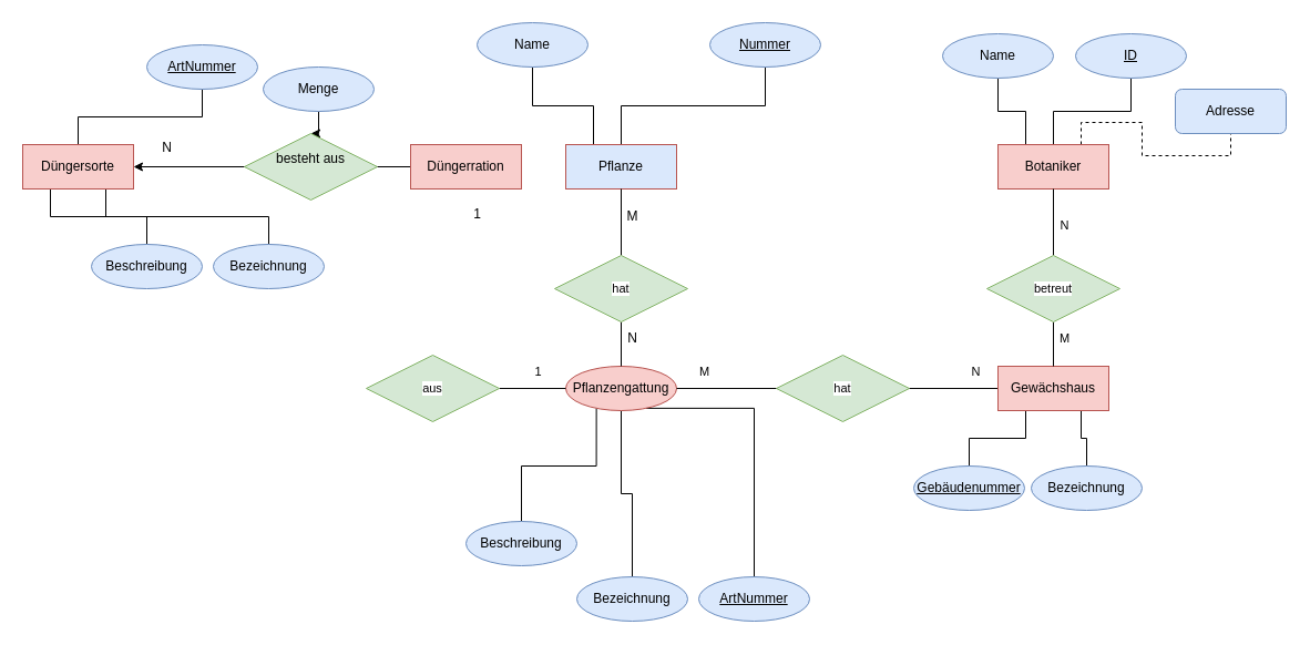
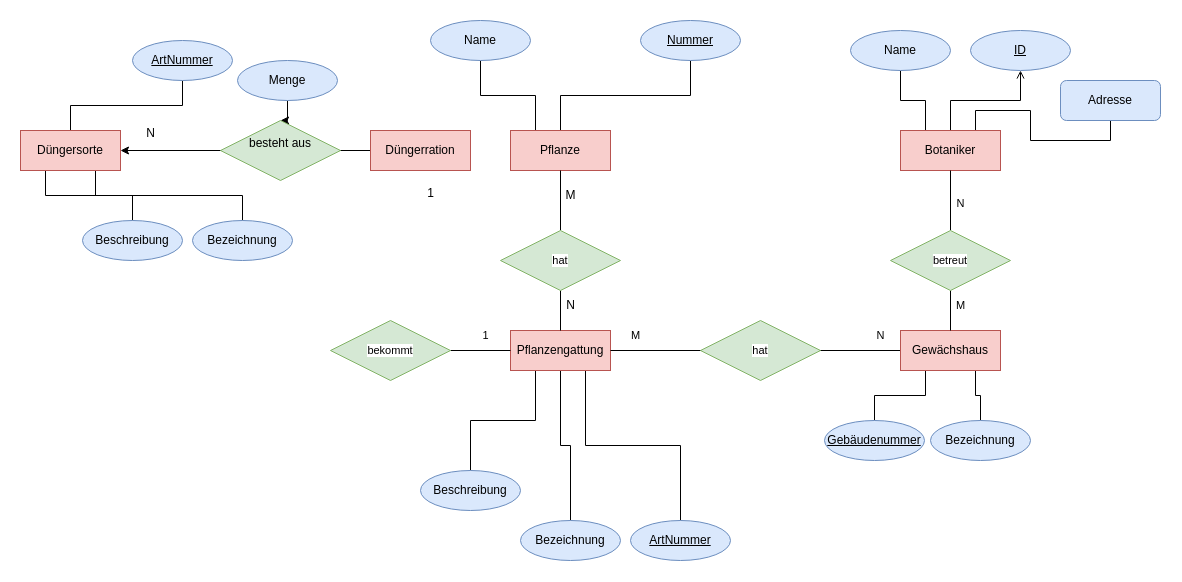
  <mxCell id="0" />
  <mxCell id="1" parent="0" />
  <mxCell id="2" style="edgeStyle=orthogonalEdgeStyle;rounded=0;orthogonalLoop=1;jettySize=auto;html=1;exitX=0.5;exitY=0;exitDx=0;exitDy=0;entryX=0.5;entryY=1;entryDx=0;entryDy=0;strokeColor=default;align=center;verticalAlign=middle;fontFamily=Helvetica;fontSize=11;fontColor=default;labelBackgroundColor=default;endArrow=none;endFill=0;" parent="1" source="4" target="24" edge="1"><mxGeometry relative="1" as="geometry" /></mxCell>
  <mxCell id="3" style="edgeStyle=orthogonalEdgeStyle;rounded=0;orthogonalLoop=1;jettySize=auto;html=1;exitX=0.25;exitY=0;exitDx=0;exitDy=0;entryX=0.5;entryY=1;entryDx=0;entryDy=0;endArrow=none;endFill=0;" parent="1" source="4" target="29" edge="1"><mxGeometry relative="1" as="geometry" /></mxCell>
- <mxCell id="4" value="Pflanze" style="whiteSpace=wrap;html=1;align=center;fillColor=#dae8fc;strokeColor=#b85450;" parent="1" vertex="1"><mxGeometry x="510" y="130" width="100" height="40" as="geometry" /></mxCell>
+ <mxCell id="4" value="Pflanze" style="whiteSpace=wrap;html=1;align=center;fillColor=#f8cecc;strokeColor=#b85450;" parent="1" vertex="1"><mxGeometry x="510" y="130" width="100" height="40" as="geometry" /></mxCell>
  <mxCell id="5" style="edgeStyle=orthogonalEdgeStyle;rounded=0;orthogonalLoop=1;jettySize=auto;html=1;exitX=0.25;exitY=1;exitDx=0;exitDy=0;entryX=0.5;entryY=0;entryDx=0;entryDy=0;strokeColor=default;align=center;verticalAlign=middle;fontFamily=Helvetica;fontSize=11;fontColor=default;labelBackgroundColor=default;endArrow=none;endFill=0;" parent="1" source="9" target="34" edge="1"><mxGeometry relative="1" as="geometry" /></mxCell>
  <mxCell id="6" style="edgeStyle=orthogonalEdgeStyle;rounded=0;orthogonalLoop=1;jettySize=auto;html=1;exitX=0.75;exitY=1;exitDx=0;exitDy=0;strokeColor=default;align=center;verticalAlign=middle;fontFamily=Helvetica;fontSize=11;fontColor=default;labelBackgroundColor=default;endArrow=none;endFill=0;" parent="1" source="9" target="32" edge="1"><mxGeometry relative="1" as="geometry" /></mxCell>
  <mxCell id="7" style="edgeStyle=orthogonalEdgeStyle;rounded=0;orthogonalLoop=1;jettySize=auto;html=1;exitX=0.5;exitY=1;exitDx=0;exitDy=0;entryX=0.5;entryY=0;entryDx=0;entryDy=0;strokeColor=default;align=center;verticalAlign=middle;fontFamily=Helvetica;fontSize=11;fontColor=default;labelBackgroundColor=default;endArrow=none;endFill=0;" parent="1" source="9" target="33" edge="1"><mxGeometry relative="1" as="geometry" /></mxCell>
  <mxCell id="8" style="edgeStyle=orthogonalEdgeStyle;rounded=0;orthogonalLoop=1;jettySize=auto;html=1;exitX=0.5;exitY=0;exitDx=0;exitDy=0;entryX=0.5;entryY=1;entryDx=0;entryDy=0;strokeColor=default;align=center;verticalAlign=middle;fontFamily=Helvetica;fontSize=11;fontColor=default;labelBackgroundColor=default;endArrow=none;endFill=0;" parent="1" source="37" target="4" edge="1"><mxGeometry relative="1" as="geometry" /></mxCell>
- <mxCell id="9" value="Pflanzengattung" style="ellipse;whiteSpace=wrap;html=1;align=center;fillColor=#f8cecc;strokeColor=#b85450;" parent="1" vertex="1"><mxGeometry x="510" y="330" width="100" height="40" as="geometry" /></mxCell>
+ <mxCell id="9" value="Pflanzengattung" style="whiteSpace=wrap;html=1;align=center;fillColor=#f8cecc;strokeColor=#b85450;" parent="1" vertex="1"><mxGeometry x="510" y="330" width="100" height="40" as="geometry" /></mxCell>
  <mxCell id="10" style="edgeStyle=orthogonalEdgeStyle;rounded=0;orthogonalLoop=1;jettySize=auto;html=1;exitX=0.25;exitY=1;exitDx=0;exitDy=0;entryX=0.5;entryY=0;entryDx=0;entryDy=0;strokeColor=default;align=center;verticalAlign=middle;fontFamily=Helvetica;fontSize=11;fontColor=default;labelBackgroundColor=default;endArrow=none;endFill=0;" parent="1" source="14" target="31" edge="1"><mxGeometry relative="1" as="geometry" /></mxCell>
  <mxCell id="11" style="edgeStyle=orthogonalEdgeStyle;rounded=0;orthogonalLoop=1;jettySize=auto;html=1;exitX=0.75;exitY=1;exitDx=0;exitDy=0;strokeColor=default;align=center;verticalAlign=middle;fontFamily=Helvetica;fontSize=11;fontColor=default;labelBackgroundColor=default;endArrow=none;endFill=0;" parent="1" source="14" target="30" edge="1"><mxGeometry relative="1" as="geometry" /></mxCell>
  <mxCell id="12" style="edgeStyle=orthogonalEdgeStyle;rounded=0;orthogonalLoop=1;jettySize=auto;html=1;exitX=0.5;exitY=0;exitDx=0;exitDy=0;entryX=0.5;entryY=1;entryDx=0;entryDy=0;strokeColor=default;align=center;verticalAlign=middle;fontFamily=Helvetica;fontSize=11;fontColor=default;labelBackgroundColor=default;endArrow=none;endFill=0;" parent="1" source="14" target="25" edge="1"><mxGeometry relative="1" as="geometry" /></mxCell>
  <mxCell id="13" style="edgeStyle=orthogonalEdgeStyle;rounded=0;orthogonalLoop=1;jettySize=auto;html=1;exitX=1;exitY=0.5;exitDx=0;exitDy=0;strokeColor=default;align=center;verticalAlign=middle;fontFamily=Helvetica;fontSize=11;fontColor=default;labelBackgroundColor=default;endArrow=none;endFill=0;" parent="1" source="46" target="9" edge="1"><mxGeometry relative="1" as="geometry" /></mxCell>
  <mxCell id="14" value="Düngersorte" style="whiteSpace=wrap;html=1;align=center;fillColor=#f8cecc;strokeColor=#b85450;" parent="1" vertex="1"><mxGeometry x="20" y="130" width="100" height="40" as="geometry" /></mxCell>
  <mxCell id="15" style="edgeStyle=orthogonalEdgeStyle;rounded=0;orthogonalLoop=1;jettySize=auto;html=1;exitX=0.75;exitY=1;exitDx=0;exitDy=0;entryX=0.5;entryY=0;entryDx=0;entryDy=0;strokeColor=default;align=center;verticalAlign=middle;fontFamily=Helvetica;fontSize=11;fontColor=default;labelBackgroundColor=default;endArrow=none;endFill=0;" parent="1" source="18" target="28" edge="1"><mxGeometry relative="1" as="geometry" /></mxCell>
  <mxCell id="16" style="edgeStyle=orthogonalEdgeStyle;rounded=0;orthogonalLoop=1;jettySize=auto;html=1;exitX=0.25;exitY=1;exitDx=0;exitDy=0;entryX=0.5;entryY=0;entryDx=0;entryDy=0;strokeColor=default;align=center;verticalAlign=middle;fontFamily=Helvetica;fontSize=11;fontColor=default;labelBackgroundColor=default;endArrow=none;endFill=0;" parent="1" source="18" target="23" edge="1"><mxGeometry relative="1" as="geometry" /></mxCell>
  <mxCell id="17" style="edgeStyle=orthogonalEdgeStyle;rounded=0;orthogonalLoop=1;jettySize=auto;html=1;exitX=0;exitY=0.5;exitDx=0;exitDy=0;entryX=1;entryY=0.5;entryDx=0;entryDy=0;strokeColor=default;align=center;verticalAlign=middle;fontFamily=Helvetica;fontSize=11;fontColor=default;labelBackgroundColor=default;endArrow=none;endFill=0;" parent="1" source="18" target="9" edge="1"><mxGeometry relative="1" as="geometry" /></mxCell>
  <mxCell id="18" value="Gewächshaus" style="whiteSpace=wrap;html=1;align=center;fillColor=#f8cecc;strokeColor=#b85450;" parent="1" vertex="1"><mxGeometry x="900" y="330" width="100" height="40" as="geometry" /></mxCell>
- <mxCell id="19" style="edgeStyle=orthogonalEdgeStyle;rounded=0;orthogonalLoop=1;jettySize=auto;html=1;exitX=0.5;exitY=0;exitDx=0;exitDy=0;entryX=0.5;entryY=1;entryDx=0;entryDy=0;strokeColor=default;align=center;verticalAlign=middle;fontFamily=Helvetica;fontSize=11;fontColor=default;labelBackgroundColor=default;endArrow=none;endFill=0;" parent="1" source="22" target="26" edge="1"><mxGeometry relative="1" as="geometry" /></mxCell>
- <mxCell id="20" style="edgeStyle=orthogonalEdgeStyle;rounded=0;orthogonalLoop=1;jettySize=auto;html=1;exitX=0.75;exitY=0;exitDx=0;exitDy=0;entryX=0.5;entryY=1;entryDx=0;entryDy=0;strokeColor=default;align=center;verticalAlign=middle;fontFamily=Helvetica;fontSize=11;fontColor=default;labelBackgroundColor=default;endArrow=none;endFill=0;dashed=1;" parent="1" source="22" target="27" edge="1"><mxGeometry relative="1" as="geometry" /></mxCell>
+ <mxCell id="19" style="edgeStyle=orthogonalEdgeStyle;rounded=0;orthogonalLoop=1;jettySize=auto;html=1;exitX=0.5;exitY=0;exitDx=0;exitDy=0;entryX=0.5;entryY=1;entryDx=0;entryDy=0;strokeColor=default;align=center;verticalAlign=middle;fontFamily=Helvetica;fontSize=11;fontColor=default;labelBackgroundColor=default;endArrow=open;endFill=0;" parent="1" source="22" target="26" edge="1"><mxGeometry relative="1" as="geometry" /></mxCell>
+ <mxCell id="20" style="edgeStyle=orthogonalEdgeStyle;rounded=0;orthogonalLoop=1;jettySize=auto;html=1;exitX=0.75;exitY=0;exitDx=0;exitDy=0;entryX=0.5;entryY=1;entryDx=0;entryDy=0;strokeColor=default;align=center;verticalAlign=middle;fontFamily=Helvetica;fontSize=11;fontColor=default;labelBackgroundColor=default;endArrow=none;endFill=0;" parent="1" source="22" target="27" edge="1"><mxGeometry relative="1" as="geometry" /></mxCell>
  <mxCell id="21" style="edgeStyle=orthogonalEdgeStyle;rounded=0;orthogonalLoop=1;jettySize=auto;html=1;exitX=0.25;exitY=0;exitDx=0;exitDy=0;entryX=0.5;entryY=1;entryDx=0;entryDy=0;strokeColor=default;align=center;verticalAlign=middle;fontFamily=Helvetica;fontSize=11;fontColor=default;labelBackgroundColor=default;endArrow=none;endFill=0;" parent="1" source="22" target="35" edge="1"><mxGeometry relative="1" as="geometry" /></mxCell>
  <mxCell id="22" value="Botaniker" style="whiteSpace=wrap;html=1;align=center;fillColor=#f8cecc;strokeColor=#b85450;" parent="1" vertex="1"><mxGeometry x="900" y="130" width="100" height="40" as="geometry" /></mxCell>
  <mxCell id="23" value="Gebäudenummer" style="ellipse;whiteSpace=wrap;html=1;align=center;fontStyle=4;fillColor=#dae8fc;strokeColor=#6c8ebf;" parent="1" vertex="1"><mxGeometry x="824" y="420" width="100" height="40" as="geometry" /></mxCell>
  <mxCell id="24" value="Nummer" style="ellipse;whiteSpace=wrap;html=1;align=center;fontStyle=4;fillColor=#dae8fc;strokeColor=#6c8ebf;" parent="1" vertex="1"><mxGeometry x="640" y="20" width="100" height="40" as="geometry" /></mxCell>
  <mxCell id="25" value="ArtNummer" style="ellipse;whiteSpace=wrap;html=1;align=center;fontStyle=4;fillColor=#dae8fc;strokeColor=#6c8ebf;" parent="1" vertex="1"><mxGeometry x="132" y="40" width="100" height="40" as="geometry" /></mxCell>
  <mxCell id="26" value="ID" style="ellipse;whiteSpace=wrap;html=1;align=center;fontStyle=4;fillColor=#dae8fc;strokeColor=#6c8ebf;" parent="1" vertex="1"><mxGeometry x="970" y="30" width="100" height="40" as="geometry" /></mxCell>
  <mxCell id="27" value="Adresse" style="whiteSpace=wrap;html=1;align=center;fillColor=#dae8fc;strokeColor=#6c8ebf;rounded=1;" parent="1" vertex="1"><mxGeometry x="1060" y="80" width="100" height="40" as="geometry" /></mxCell>
  <mxCell id="28" value="Bezeichnung" style="ellipse;whiteSpace=wrap;html=1;align=center;fillColor=#dae8fc;strokeColor=#6c8ebf;" parent="1" vertex="1"><mxGeometry x="930" y="420" width="100" height="40" as="geometry" /></mxCell>
  <mxCell id="29" value="Name" style="ellipse;whiteSpace=wrap;html=1;align=center;fillColor=#dae8fc;strokeColor=#6c8ebf;" parent="1" vertex="1"><mxGeometry x="430" y="20" width="100" height="40" as="geometry" /></mxCell>
  <mxCell id="30" value="Bezeichnung" style="ellipse;whiteSpace=wrap;html=1;align=center;fillColor=#dae8fc;strokeColor=#6c8ebf;" parent="1" vertex="1"><mxGeometry x="192" y="220" width="100" height="40" as="geometry" /></mxCell>
  <mxCell id="31" value="Beschreibung" style="ellipse;whiteSpace=wrap;html=1;align=center;fillColor=#dae8fc;strokeColor=#6c8ebf;" parent="1" vertex="1"><mxGeometry x="82" y="220" width="100" height="40" as="geometry" /></mxCell>
  <mxCell id="32" value="ArtNummer" style="ellipse;whiteSpace=wrap;html=1;align=center;fontStyle=4;fillColor=#dae8fc;strokeColor=#6c8ebf;" parent="1" vertex="1"><mxGeometry x="630" y="520" width="100" height="40" as="geometry" /></mxCell>
  <mxCell id="33" value="Bezeichnung" style="ellipse;whiteSpace=wrap;html=1;align=center;fillColor=#dae8fc;strokeColor=#6c8ebf;" parent="1" vertex="1"><mxGeometry x="520" y="520" width="100" height="40" as="geometry" /></mxCell>
  <mxCell id="34" value="Beschreibung" style="ellipse;whiteSpace=wrap;html=1;align=center;fillColor=#dae8fc;strokeColor=#6c8ebf;" parent="1" vertex="1"><mxGeometry x="420" y="470" width="100" height="40" as="geometry" /></mxCell>
  <mxCell id="35" value="Name" style="ellipse;whiteSpace=wrap;html=1;align=center;fillColor=#dae8fc;strokeColor=#6c8ebf;" parent="1" vertex="1"><mxGeometry x="850" y="30" width="100" height="40" as="geometry" /></mxCell>
  <mxCell id="36" value="" style="edgeStyle=orthogonalEdgeStyle;rounded=0;orthogonalLoop=1;jettySize=auto;html=1;exitX=0.5;exitY=0;exitDx=0;exitDy=0;entryX=0.5;entryY=1;entryDx=0;entryDy=0;strokeColor=default;align=center;verticalAlign=middle;fontFamily=Helvetica;fontSize=11;fontColor=default;labelBackgroundColor=default;endArrow=none;endFill=0;" parent="1" source="9" target="37" edge="1"><mxGeometry relative="1" as="geometry"><mxPoint y="400" as="sourcePoint" x="560" /><mxPoint y="240" as="targetPoint" x="560" /></mxGeometry></mxCell>
  <mxCell id="37" value="hat" style="shape=rhombus;perimeter=rhombusPerimeter;whiteSpace=wrap;html=1;align=center;fontFamily=Helvetica;fontSize=11;labelBackgroundColor=default;fillColor=#d5e8d4;strokeColor=#82b366;" parent="1" vertex="1"><mxGeometry x="500" y="230" width="120" height="60" as="geometry" /></mxCell>
  <mxCell id="38" value="N" style="text;html=1;align=center;verticalAlign=middle;resizable=0;points=[];autosize=1;strokeColor=none;fillColor=none;" parent="1" vertex="1"><mxGeometry x="555" y="290" width="30" height="30" as="geometry" /></mxCell>
  <mxCell id="39" value="M" style="text;html=1;align=center;verticalAlign=middle;resizable=0;points=[];autosize=1;strokeColor=none;fillColor=none;" parent="1" vertex="1"><mxGeometry x="555" y="180" width="30" height="30" as="geometry" /></mxCell>
  <mxCell id="40" style="edgeStyle=orthogonalEdgeStyle;rounded=0;orthogonalLoop=1;jettySize=auto;html=1;exitX=0.5;exitY=0;exitDx=0;exitDy=0;strokeColor=default;align=center;verticalAlign=middle;fontFamily=Helvetica;fontSize=11;fontColor=default;labelBackgroundColor=default;endArrow=none;endFill=0;" parent="1" source="42" target="22" edge="1"><mxGeometry relative="1" as="geometry" /></mxCell>
  <mxCell id="41" style="edgeStyle=orthogonalEdgeStyle;rounded=0;orthogonalLoop=1;jettySize=auto;html=1;exitX=0.5;exitY=1;exitDx=0;exitDy=0;entryX=0.5;entryY=0;entryDx=0;entryDy=0;strokeColor=default;align=center;verticalAlign=middle;fontFamily=Helvetica;fontSize=11;fontColor=default;labelBackgroundColor=default;endArrow=none;endFill=0;" parent="1" source="42" target="18" edge="1"><mxGeometry relative="1" as="geometry" /></mxCell>
  <mxCell id="42" value="betreut" style="shape=rhombus;perimeter=rhombusPerimeter;whiteSpace=wrap;html=1;align=center;fontFamily=Helvetica;fontSize=11;labelBackgroundColor=default;fillColor=#d5e8d4;strokeColor=#82b366;" parent="1" vertex="1"><mxGeometry x="890" y="230" width="120" height="60" as="geometry" /></mxCell>
  <mxCell id="43" value="N" style="text;html=1;align=center;verticalAlign=middle;resizable=0;points=[];autosize=1;strokeColor=none;fillColor=none;fontFamily=Helvetica;fontSize=11;fontColor=default;labelBackgroundColor=default;" parent="1" vertex="1"><mxGeometry x="945" y="188" width="30" height="30" as="geometry" /></mxCell>
  <mxCell id="44" value="M" style="text;html=1;align=center;verticalAlign=middle;resizable=0;points=[];autosize=1;strokeColor=none;fillColor=none;fontFamily=Helvetica;fontSize=11;fontColor=default;labelBackgroundColor=default;" parent="1" vertex="1"><mxGeometry x="945" y="290" width="30" height="30" as="geometry" /></mxCell>
  <mxCell id="45" value="hat" style="shape=rhombus;perimeter=rhombusPerimeter;whiteSpace=wrap;html=1;align=center;fontFamily=Helvetica;fontSize=11;labelBackgroundColor=default;fillColor=#d5e8d4;strokeColor=#82b366;" parent="1" vertex="1"><mxGeometry x="700" y="320" width="120" height="60" as="geometry" /></mxCell>
- <mxCell id="46" value="aus" style="shape=rhombus;perimeter=rhombusPerimeter;whiteSpace=wrap;html=1;align=center;fontFamily=Helvetica;fontSize=11;labelBackgroundColor=default;fillColor=#d5e8d4;strokeColor=#82b366;" parent="1" vertex="1"><mxGeometry x="330" y="320" width="120" height="60" as="geometry" /></mxCell>
+ <mxCell id="46" value="bekommt" style="shape=rhombus;perimeter=rhombusPerimeter;whiteSpace=wrap;html=1;align=center;fontFamily=Helvetica;fontSize=11;labelBackgroundColor=default;fillColor=#d5e8d4;strokeColor=#82b366;" parent="1" vertex="1"><mxGeometry x="330" y="320" width="120" height="60" as="geometry" /></mxCell>
  <mxCell id="47" value="1" style="text;html=1;align=center;verticalAlign=middle;resizable=0;points=[];autosize=1;strokeColor=none;fillColor=none;fontFamily=Helvetica;fontSize=11;fontColor=default;labelBackgroundColor=default;" parent="1" vertex="1"><mxGeometry x="470" y="320" width="30" height="30" as="geometry" /></mxCell>
  <mxCell id="48" value="N" style="text;html=1;align=center;verticalAlign=middle;resizable=0;points=[];autosize=1;strokeColor=none;fillColor=none;fontFamily=Helvetica;fontSize=11;fontColor=default;labelBackgroundColor=default;" parent="1" vertex="1"><mxGeometry x="237" y="130" width="30" height="30" as="geometry" /></mxCell>
  <mxCell id="49" value="N" style="text;html=1;align=center;verticalAlign=middle;resizable=0;points=[];autosize=1;strokeColor=none;fillColor=none;fontFamily=Helvetica;fontSize=11;fontColor=default;labelBackgroundColor=default;" parent="1" vertex="1"><mxGeometry x="865" y="320" width="30" height="30" as="geometry" /></mxCell>
  <mxCell id="50" value="M" style="text;html=1;align=center;verticalAlign=middle;resizable=0;points=[];autosize=1;strokeColor=none;fillColor=none;fontFamily=Helvetica;fontSize=11;fontColor=default;labelBackgroundColor=default;" parent="1" vertex="1"><mxGeometry x="620" y="320" width="30" height="30" as="geometry" /></mxCell>
  <mxCell id="51" style="edgeStyle=orthogonalEdgeStyle;rounded=0;orthogonalLoop=1;jettySize=auto;html=1;exitX=0.5;exitY=1;exitDx=0;exitDy=0;" edge="1" parent="1" source="52" target="56"><mxGeometry relative="1" as="geometry"><mxPoint x="280" y="150" as="targetPoint" /></mxGeometry></mxCell>
  <mxCell id="52" value="Menge" style="ellipse;whiteSpace=wrap;html=1;align=center;fillColor=#dae8fc;strokeColor=#6c8ebf;" vertex="1" parent="1"><mxGeometry x="237" y="60" width="100" height="40" as="geometry" /></mxCell>
  <mxCell id="53" value="" style="edgeStyle=orthogonalEdgeStyle;rounded=0;orthogonalLoop=1;jettySize=auto;html=1;" edge="1" parent="1" source="55" target="48"><mxGeometry relative="1" as="geometry" /></mxCell>
  <mxCell id="54" style="edgeStyle=orthogonalEdgeStyle;rounded=0;orthogonalLoop=1;jettySize=auto;html=1;exitX=0;exitY=0.5;exitDx=0;exitDy=0;" edge="1" parent="1" source="55" target="14"><mxGeometry relative="1" as="geometry" /></mxCell>
  <mxCell id="55" value="Düngerration" style="whiteSpace=wrap;html=1;align=center;fillColor=#f8cecc;strokeColor=#b85450;" vertex="1" parent="1"><mxGeometry x="370" y="130" width="100" height="40" as="geometry" /></mxCell>
  <mxCell id="56" value="besteht aus&lt;div&gt;&lt;br&gt;&lt;/div&gt;" style="shape=rhombus;perimeter=rhombusPerimeter;whiteSpace=wrap;html=1;align=center;fillColor=#d5e8d4;strokeColor=#82b366;" vertex="1" parent="1"><mxGeometry x="220" y="120" width="120" height="60" as="geometry" /></mxCell>
  <mxCell id="57" value="1" style="text;html=1;align=center;verticalAlign=middle;resizable=0;points=[];autosize=1;strokeColor=none;fillColor=none;" vertex="1" parent="1"><mxGeometry x="415" y="178" width="30" height="30" as="geometry" /></mxCell>
  <mxCell id="58" value="N" style="text;html=1;align=center;verticalAlign=middle;resizable=0;points=[];autosize=1;strokeColor=none;fillColor=none;" vertex="1" parent="1"><mxGeometry x="135" y="118" width="30" height="30" as="geometry" /></mxCell>
